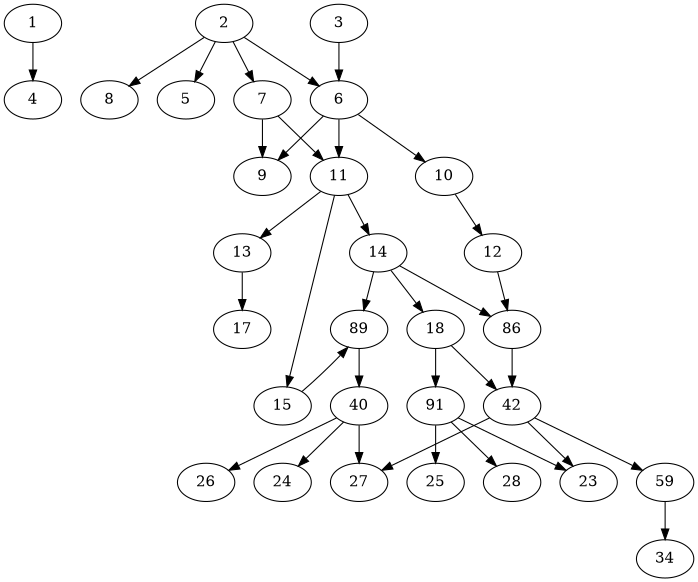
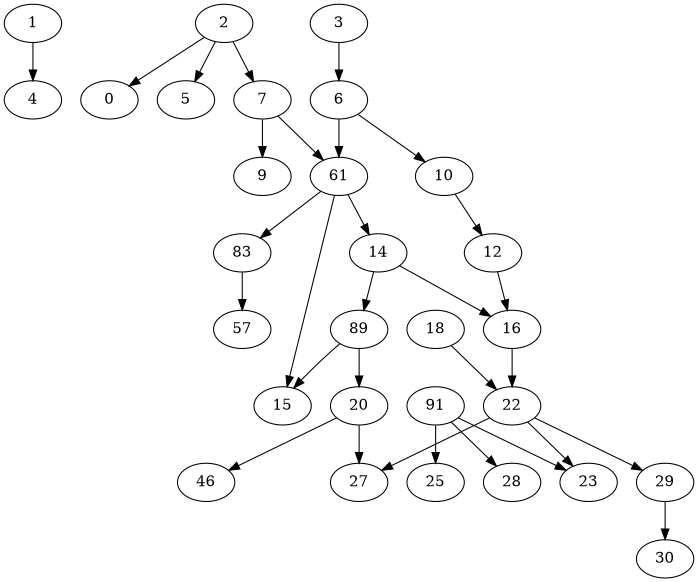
  digraph {
    node [alpha=0.02 compute_size=1073741824000 result_size=0]
    1 [compute_size=368293445632 ram=16133024 result_size=9216 trans_size=344528]
    4 [alpha=0.17 compute_size=549755813888 ram=37795808 trans_size=682086]
    2 [alpha=0.11 compute_size=191460016128 ram=20001152 result_size=74752 trans_size=984639]
    5 [compute_size=231928233984 ram=49086560 trans_size=224709]
    6 [alpha=0.03 compute_size=12543692800 ram=13136096 result_size=1024 trans_size=761017]
    7 [compute_size=8589934592 ram=15282416 result_size=70656 trans_size=276435]
-   8 [alpha=0.03 compute_size=413515776 ram=15630896 trans_size=86317]
+   8 [alpha=0.03 compute_size=413515776 ram=15630896 trans_size=86317 label=0]
    9 [alpha=0.08 compute_size=39561633792 ram=26649200 trans_size=843656]
    10 [alpha=0.01 compute_size=100369107835 ram=39649088 result_size=29696 trans_size=203258]
-   11 [alpha=0.18 compute_size=134217728000 ram=43105376 result_size=1024 trans_size=747622]
+   11 [alpha=0.18 compute_size=134217728000 ram=43105376 result_size=1024 trans_size=747622 label=61]
    12 [alpha=0.01 compute_size=132822262248 ram=27417440 result_size=1024 trans_size=337175]
-   13 [alpha=0.19 compute_size=8589934592 ram=39463760 result_size=70656 trans_size=861783]
+   13 [alpha=0.19 compute_size=8589934592 ram=39463760 result_size=70656 trans_size=861783 label=83]
    14 [compute_size=68719476736 ram=894944 result_size=74752 trans_size=391011]
    15 [alpha=0.01 ram=11450720 result_size=1024 trans_size=972267]
    3 [compute_size=24949145600 ram=14113424 result_size=1024 trans_size=472851]
-   16 [alpha=0.18 compute_size=12555255808 ram=25047776 result_size=91136 trans_size=188361 label=86]
-   17 [alpha=0.19 compute_size=3246907392 ram=21551888 trans_size=560669]
+   16 [alpha=0.18 compute_size=12555255808 ram=25047776 result_size=91136 trans_size=188361]
+   17 [alpha=0.19 compute_size=3246907392 ram=21551888 trans_size=560669 label=57]
    18 [alpha=0.15 compute_size=3264000000 ram=10666640 result_size=1024 trans_size=494622]
    n19 [alpha=0.12 label=89 ram=46273376 result_size=1024 trans_size=922811]
-   22 [alpha=0.16 compute_size=4367872000 ram=52344848 result_size=1024 trans_size=430876 label=42]
+   22 [alpha=0.16 compute_size=4367872000 ram=52344848 result_size=1024 trans_size=430876]
    n21 [alpha=0.12 compute_size=23590240256 label=91 ram=35179040 result_size=70656 trans_size=275731]
-   20 [alpha=0.19 compute_size=32722731008 ram=13595456 result_size=70656 trans_size=349132 label=40]
+   20 [alpha=0.19 compute_size=32722731008 ram=13595456 result_size=70656 trans_size=349132]
    27 [alpha=0.12 compute_size=202544896761 ram=33335264 trans_size=682054]
    23 [alpha=0.01 compute_size=534338144978 ram=47062208 trans_size=218316]
-   29 [alpha=0.01 compute_size=28991029248 ram=51039632 result_size=29696 trans_size=734899 label=59]
+   29 [alpha=0.01 compute_size=28991029248 ram=51039632 result_size=29696 trans_size=734899]
    25 [alpha=0.13 compute_size=10233970688 ram=43171904 trans_size=531226]
    28 [alpha=0.00 compute_size=291904120191 ram=35098256 trans_size=293410]
-   24 [alpha=0.04 compute_size=15755665408 ram=49075472 trans_size=705839]
-   26 [compute_size=75270617139 ram=5863952 trans_size=1030674]
-   30 [alpha=0.01 ram=44491376 trans_size=671409 label=34]
+   26 [compute_size=75270617139 ram=5863952 trans_size=1030674 label=46]
+   30 [alpha=0.01 ram=44491376 trans_size=671409]
    1 -> 4
    2 -> 5
-   2 -> 6
    2 -> 7
    2 -> 8
-   6 -> 9
    6 -> 10
    6 -> 11
    7 -> 9
    7 -> 11
    10 -> 12
    11 -> 13
    11 -> 14
    11 -> 15
    12 -> 16
    13 -> 17
    14 -> 16
-   14 -> 18
    14 -> n19
-   15 -> n19
+   n19 -> 15
    3 -> 6
    16 -> 22
    18 -> 22
-   18 -> n21
    n19 -> 20
    22 -> 27
    22 -> 23
    22 -> 29
    n21 -> 23
    n21 -> 25
    n21 -> 28
    20 -> 27
-   20 -> 24
    20 -> 26
    29 -> 30
  }
